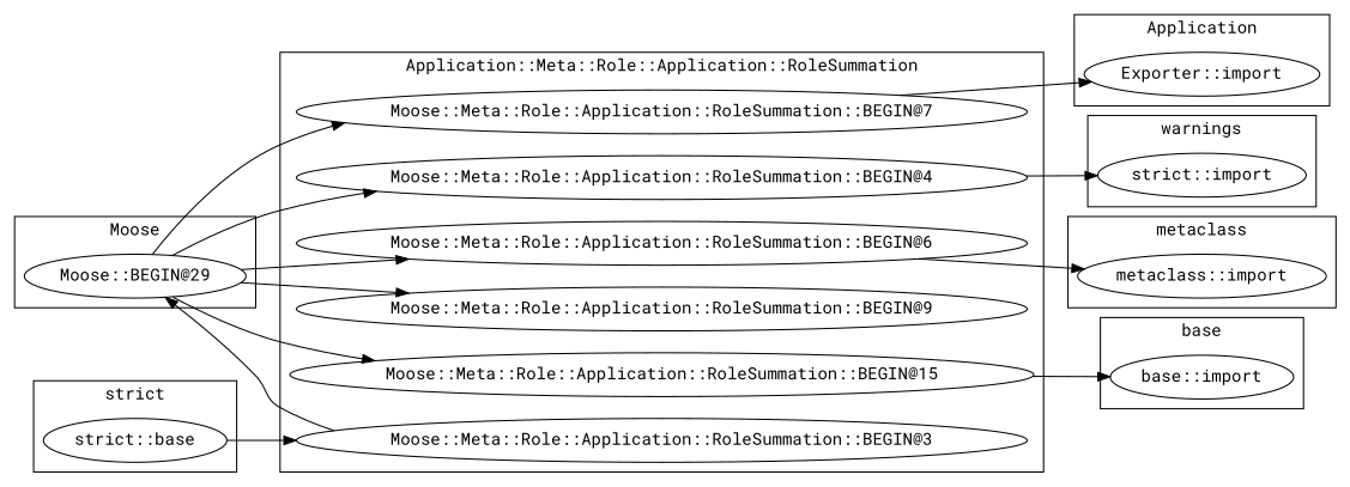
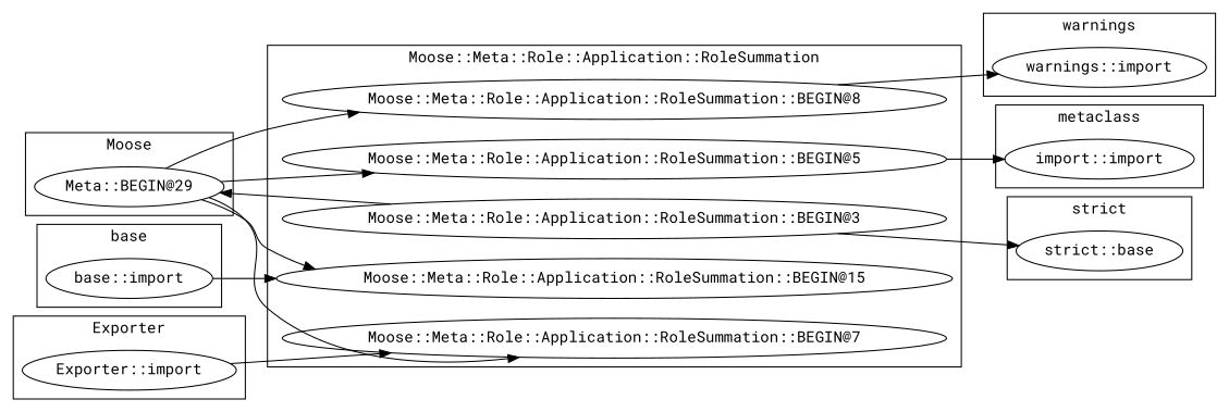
  digraph {
    fontname="Roboto Mono"
    rankdir=LR
    node [fontname="Roboto Mono"]
    edge [fontname="Roboto Mono"]
-   "Moose::BEGIN@29"
-   "warnings::import" [label="strict::import"]
+   "Moose::BEGIN@29" [label="Meta::BEGIN@29"]
+   "warnings::import"
    "Moose::Meta::Role::Application::RoleSummation::BEGIN@7"
-   "Moose::Meta::Role::Application::RoleSummation::BEGIN@4"
-   "Moose::Meta::Role::Application::RoleSummation::BEGIN@9"
-   "Moose::Meta::Role::Application::RoleSummation::BEGIN@5" [label="Moose::Meta::Role::Application::RoleSummation::BEGIN@6"]
+   "Moose::Meta::Role::Application::RoleSummation::BEGIN@4" [label="Moose::Meta::Role::Application::RoleSummation::BEGIN@8"]
+   "Moose::Meta::Role::Application::RoleSummation::BEGIN@5"
    "Moose::Meta::Role::Application::RoleSummation::BEGIN@3"
    "Moose::Meta::Role::Application::RoleSummation::BEGIN@15"
-   "metaclass::import"
+   "metaclass::import" [label="import::import"]
    "base::import"
    n11 [label="strict::base"]
    "Exporter::import"
    subgraph cluster_1 {
      label=Moose
      "Moose::BEGIN@29"
    }
    subgraph cluster_2 {
      label=warnings
      "warnings::import"
    }
    subgraph cluster_3 {
-     label="Application::Meta::Role::Application::RoleSummation"
+     label="Moose::Meta::Role::Application::RoleSummation"
      "Moose::Meta::Role::Application::RoleSummation::BEGIN@7"
      "Moose::Meta::Role::Application::RoleSummation::BEGIN@4"
-     "Moose::Meta::Role::Application::RoleSummation::BEGIN@9"
      "Moose::Meta::Role::Application::RoleSummation::BEGIN@5"
      "Moose::Meta::Role::Application::RoleSummation::BEGIN@3"
      "Moose::Meta::Role::Application::RoleSummation::BEGIN@15"
    }
    subgraph cluster_4 {
      label=metaclass
      "metaclass::import"
    }
    subgraph cluster_5 {
      label=base
      "base::import"
    }
    subgraph cluster_6 {
      label="strict"
      n11
    }
    subgraph cluster_7 {
-     label=Application
+     label=Exporter
      "Exporter::import"
    }
    "Moose::BEGIN@29" -> "Moose::Meta::Role::Application::RoleSummation::BEGIN@7"
    "Moose::BEGIN@29" -> "Moose::Meta::Role::Application::RoleSummation::BEGIN@4"
-   "Moose::BEGIN@29" -> "Moose::Meta::Role::Application::RoleSummation::BEGIN@9"
    "Moose::BEGIN@29" -> "Moose::Meta::Role::Application::RoleSummation::BEGIN@5"
    "Moose::BEGIN@29" -> "Moose::Meta::Role::Application::RoleSummation::BEGIN@15"
-   "Moose::Meta::Role::Application::RoleSummation::BEGIN@7" -> "Exporter::import"
+   "Exporter::import" -> "Moose::Meta::Role::Application::RoleSummation::BEGIN@7"
    "Moose::Meta::Role::Application::RoleSummation::BEGIN@4" -> "warnings::import"
    "Moose::Meta::Role::Application::RoleSummation::BEGIN@5" -> "metaclass::import"
    "Moose::Meta::Role::Application::RoleSummation::BEGIN@3" -> "Moose::BEGIN@29"
-   n11 -> "Moose::Meta::Role::Application::RoleSummation::BEGIN@3"
-   "Moose::Meta::Role::Application::RoleSummation::BEGIN@15" -> "base::import"
+   "Moose::Meta::Role::Application::RoleSummation::BEGIN@3" -> n11
+   "base::import" -> "Moose::Meta::Role::Application::RoleSummation::BEGIN@15"
  }
